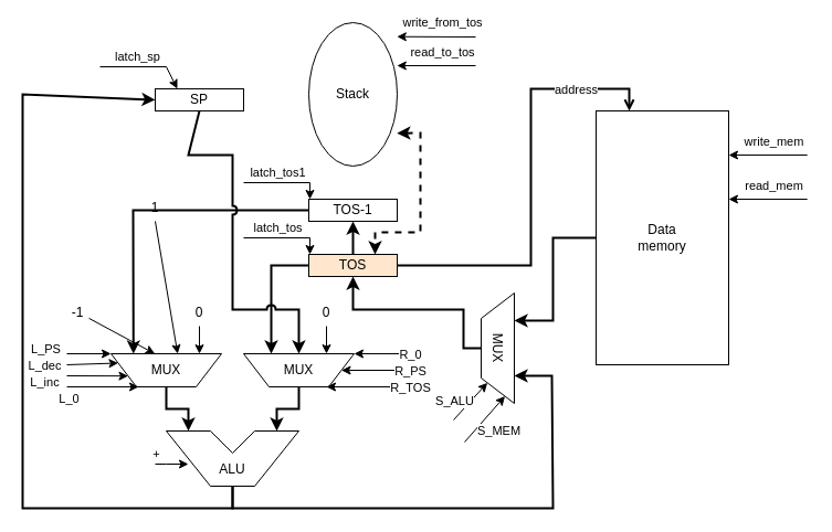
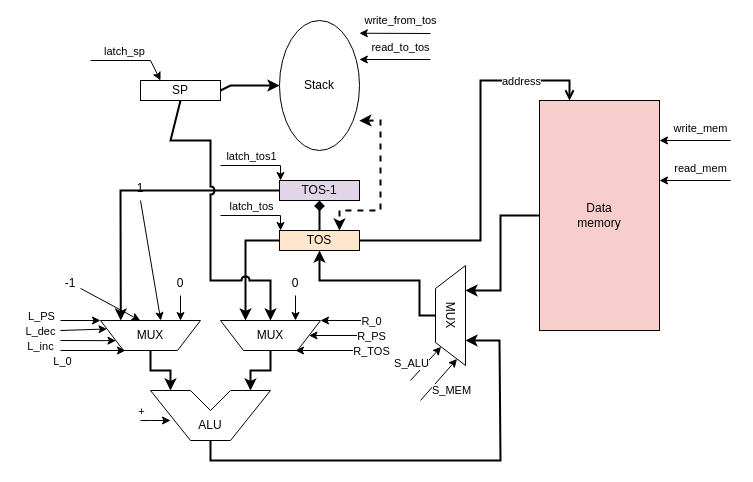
  <mxCell id="0" />
  <mxCell id="1" parent="0" />
  <mxCell id="2" value="MUX" style="verticalLabelPosition=middle;verticalAlign=middle;html=1;shape=trapezoid;perimeter=trapezoidPerimeter;whiteSpace=wrap;size=0.23;arcSize=10;flipV=1;labelPosition=center;align=center;rotation=90;" parent="1" vertex="1"><mxGeometry x="400" y="300" width="100" height="30" as="geometry" /></mxCell>
  <mxCell id="3" value="" style="endArrow=none;html=1;rounded=0;strokeWidth=1;" parent="1" edge="1"><mxGeometry width="50" height="50" relative="1" as="geometry"><mxPoint x="150" y="390" as="sourcePoint" /><mxPoint x="190" y="390" as="targetPoint" /></mxGeometry></mxCell>
  <mxCell id="4" value="" style="endArrow=none;html=1;rounded=0;strokeWidth=1;" parent="1" edge="1"><mxGeometry width="50" height="50" relative="1" as="geometry"><mxPoint x="230" y="390" as="sourcePoint" /><mxPoint x="270" y="390" as="targetPoint" /></mxGeometry></mxCell>
  <mxCell id="5" value="" style="endArrow=none;html=1;rounded=0;" parent="1" edge="1"><mxGeometry width="50" height="50" relative="1" as="geometry"><mxPoint x="190" y="440" as="sourcePoint" /><mxPoint x="230" y="440" as="targetPoint" /></mxGeometry></mxCell>
  <mxCell id="6" value="" style="endArrow=none;html=1;rounded=0;" parent="1" edge="1"><mxGeometry width="50" height="50" relative="1" as="geometry"><mxPoint x="150" y="390" as="sourcePoint" /><mxPoint x="190" y="440" as="targetPoint" /></mxGeometry></mxCell>
  <mxCell id="7" value="" style="endArrow=none;html=1;rounded=0;" parent="1" edge="1"><mxGeometry width="50" height="50" relative="1" as="geometry"><mxPoint x="230" y="440" as="sourcePoint" /><mxPoint x="270" y="390" as="targetPoint" /></mxGeometry></mxCell>
  <mxCell id="8" value="" style="endArrow=none;html=1;rounded=0;" parent="1" edge="1"><mxGeometry width="50" height="50" relative="1" as="geometry"><mxPoint x="190" y="390" as="sourcePoint" /><mxPoint x="210" y="410" as="targetPoint" /></mxGeometry></mxCell>
  <mxCell id="9" value="" style="endArrow=none;html=1;rounded=0;" parent="1" edge="1"><mxGeometry width="50" height="50" relative="1" as="geometry"><mxPoint x="230" y="390" as="sourcePoint" /><mxPoint x="210" y="410" as="targetPoint" /></mxGeometry></mxCell>
  <mxCell id="10" value="ALU" style="text;html=1;align=center;verticalAlign=middle;whiteSpace=wrap;rounded=0;" parent="1" vertex="1"><mxGeometry x="180" y="410" width="60" height="30" as="geometry" /></mxCell>
  <mxCell id="11" value="Stack" style="ellipse;whiteSpace=wrap;html=1;" parent="1" vertex="1"><mxGeometry x="279" y="20" width="80" height="130" as="geometry" /></mxCell>
  <mxCell id="12" value="TOS" style="rounded=0;whiteSpace=wrap;html=1;fillColor=#ffe6cc;" parent="1" vertex="1"><mxGeometry x="279" y="230" width="80" height="20" as="geometry" /></mxCell>
- <mxCell id="13" value="TOS-1" style="rounded=0;whiteSpace=wrap;html=1;" parent="1" vertex="1"><mxGeometry x="279" y="180" width="80" height="20" as="geometry" /></mxCell>
+ <mxCell id="13" value="TOS-1" style="rounded=0;whiteSpace=wrap;html=1;fillColor=#e1d5e7;" parent="1" vertex="1"><mxGeometry x="279" y="180" width="80" height="20" as="geometry" /></mxCell>
  <mxCell id="14" value="" style="endArrow=classic;html=1;rounded=0;exitX=0;exitY=0.5;exitDx=0;exitDy=0;entryX=0.25;entryY=0;entryDx=0;entryDy=0;strokeWidth=2;" parent="1" source="12" target="28" edge="1"><mxGeometry width="50" height="50" relative="1" as="geometry"><mxPoint x="269" y="340" as="sourcePoint" /><mxPoint x="250" y="320" as="targetPoint" /><Array as="points"><mxPoint x="245" y="240" /></Array></mxGeometry></mxCell>
  <mxCell id="15" value="" style="endArrow=classic;html=1;rounded=0;exitX=0.5;exitY=1;exitDx=0;exitDy=0;strokeWidth=2;" parent="1" source="22" edge="1"><mxGeometry width="50" height="50" relative="1" as="geometry"><mxPoint x="179" y="320" as="sourcePoint" /><mxPoint x="170" y="390" as="targetPoint" /><Array as="points"><mxPoint x="150" y="370" /><mxPoint x="170" y="370" /></Array></mxGeometry></mxCell>
  <mxCell id="16" value="" style="endArrow=classic;html=1;rounded=0;exitX=0.5;exitY=1;exitDx=0;exitDy=0;entryX=0.75;entryY=0;entryDx=0;entryDy=0;strokeWidth=2;" parent="1" source="10" target="2" edge="1"><mxGeometry width="50" height="50" relative="1" as="geometry"><mxPoint x="339" y="270" as="sourcePoint" /><mxPoint x="379" y="380" as="targetPoint" /><Array as="points"><mxPoint x="210" y="460" /><mxPoint x="500" y="460" /><mxPoint x="499" y="340" /></Array></mxGeometry></mxCell>
  <mxCell id="17" value="" style="endArrow=classic;html=1;rounded=0;exitX=0.5;exitY=1;exitDx=0;exitDy=0;entryX=0.5;entryY=1;entryDx=0;entryDy=0;strokeWidth=2;" parent="1" source="2" target="12" edge="1"><mxGeometry width="50" height="50" relative="1" as="geometry"><mxPoint x="349" y="280" as="sourcePoint" /><mxPoint x="389" y="390" as="targetPoint" /><Array as="points"><mxPoint x="419" y="315" /><mxPoint x="419" y="280" /><mxPoint x="319" y="280" /></Array></mxGeometry></mxCell>
  <mxCell id="18" value="" style="endArrow=classic;html=1;rounded=0;entryX=0.25;entryY=0;entryDx=0;entryDy=0;exitX=0;exitY=0.5;exitDx=0;exitDy=0;strokeWidth=2;" parent="1" source="19" target="2" edge="1"><mxGeometry width="50" height="50" relative="1" as="geometry"><mxPoint x="499" y="215" as="sourcePoint" /><mxPoint x="499" y="230" as="targetPoint" /><Array as="points"><mxPoint x="500" y="215" /><mxPoint x="500" y="290" /></Array></mxGeometry></mxCell>
- <mxCell id="19" value="Data&lt;div&gt;memory&lt;/div&gt;" style="rounded=0;whiteSpace=wrap;html=1;" parent="1" vertex="1"><mxGeometry x="539" y="100" width="120" height="230" as="geometry" /></mxCell>
+ <mxCell id="19" value="Data&lt;div&gt;memory&lt;/div&gt;" style="rounded=0;whiteSpace=wrap;html=1;fillColor=#f8cecc;" parent="1" vertex="1"><mxGeometry x="539" y="100" width="120" height="230" as="geometry" /></mxCell>
  <mxCell id="20" value="" style="endArrow=open;html=1;rounded=0;exitX=1;exitY=0.5;exitDx=0;exitDy=0;entryX=0.25;entryY=0;entryDx=0;entryDy=0;strokeWidth=2;" parent="1" source="12" target="19" edge="1"><mxGeometry width="50" height="50" relative="1" as="geometry"><mxPoint x="269" y="270" as="sourcePoint" /><mxPoint x="319" y="220" as="targetPoint" /><Array as="points"><mxPoint x="480" y="240" /><mxPoint x="480" y="80" /><mxPoint x="569" y="80" /></Array></mxGeometry></mxCell>
  <mxCell id="21" value="address" style="edgeLabel;html=1;align=center;verticalAlign=middle;resizable=0;points=[];" parent="20" vertex="1" connectable="0"><mxGeometry x="0.407" relative="1" as="geometry"><mxPoint x="40" y="-7" as="offset" /></mxGeometry></mxCell>
  <mxCell id="22" value="MUX" style="verticalLabelPosition=middle;verticalAlign=middle;html=1;shape=trapezoid;perimeter=trapezoidPerimeter;whiteSpace=wrap;size=0.23;arcSize=10;flipV=1;labelPosition=center;align=center;rotation=0;" parent="1" vertex="1"><mxGeometry x="100" y="320" width="100" height="30" as="geometry" /></mxCell>
  <mxCell id="23" value="" style="endArrow=classic;html=1;rounded=0;exitX=0;exitY=0.5;exitDx=0;exitDy=0;entryX=0.203;entryY=0.998;entryDx=0;entryDy=0;entryPerimeter=0;strokeWidth=2;" parent="1" source="13" target="22" edge="1"><mxGeometry width="50" height="50" relative="1" as="geometry"><mxPoint x="189" y="310" as="sourcePoint" /><mxPoint x="289" y="370" as="targetPoint" /><Array as="points"><mxPoint x="120" y="190" /></Array></mxGeometry></mxCell>
  <mxCell id="24" value="" style="endArrow=classic;html=1;rounded=0;entryX=0.8;entryY=0.998;entryDx=0;entryDy=0;exitX=0.5;exitY=1;exitDx=0;exitDy=0;entryPerimeter=0;" parent="1" source="25" target="22" edge="1"><mxGeometry width="50" height="50" relative="1" as="geometry"><mxPoint x="154" y="240" as="sourcePoint" /><mxPoint x="214" y="280" as="targetPoint" /><Array as="points" /></mxGeometry></mxCell>
  <mxCell id="25" value="0" style="text;html=1;align=center;verticalAlign=middle;whiteSpace=wrap;rounded=0;" parent="1" vertex="1"><mxGeometry x="170" y="270" width="20" height="25" as="geometry" /></mxCell>
  <mxCell id="26" value="" style="endArrow=classic;html=1;rounded=0;entryX=0.603;entryY=0.998;entryDx=0;entryDy=0;exitX=0.5;exitY=1;exitDx=0;exitDy=0;entryPerimeter=0;" parent="1" source="27" target="22" edge="1"><mxGeometry width="50" height="50" relative="1" as="geometry"><mxPoint x="164" y="245" as="sourcePoint" /><mxPoint x="164" y="280" as="targetPoint" /><Array as="points" /></mxGeometry></mxCell>
  <mxCell id="27" value="1" style="text;html=1;align=center;verticalAlign=middle;whiteSpace=wrap;rounded=0;" parent="1" vertex="1"><mxGeometry x="130" y="175" width="20" height="25" as="geometry" /></mxCell>
  <mxCell id="28" value="MUX" style="verticalLabelPosition=middle;verticalAlign=middle;html=1;shape=trapezoid;perimeter=trapezoidPerimeter;whiteSpace=wrap;size=0.23;arcSize=10;flipV=1;labelPosition=center;align=center;rotation=0;" parent="1" vertex="1"><mxGeometry x="220" y="320" width="100" height="30" as="geometry" /></mxCell>
  <mxCell id="29" value="" style="endArrow=classic;html=1;rounded=0;entryX=0.75;entryY=0;entryDx=0;entryDy=0;exitX=0.5;exitY=1;exitDx=0;exitDy=0;" parent="1" source="30" target="28" edge="1"><mxGeometry width="50" height="50" relative="1" as="geometry"><mxPoint x="285" y="295" as="sourcePoint" /><mxPoint x="285" y="320" as="targetPoint" /><Array as="points" /></mxGeometry></mxCell>
  <mxCell id="30" value="0" style="text;html=1;align=center;verticalAlign=middle;whiteSpace=wrap;rounded=0;" parent="1" vertex="1"><mxGeometry x="290" y="270" width="10" height="25" as="geometry" /></mxCell>
  <mxCell id="31" value="" style="endArrow=classic;html=1;rounded=0;exitX=0.5;exitY=1;exitDx=0;exitDy=0;strokeWidth=2;" parent="1" source="28" edge="1"><mxGeometry width="50" height="50" relative="1" as="geometry"><mxPoint x="160" y="360" as="sourcePoint" /><mxPoint x="250" y="390" as="targetPoint" /><Array as="points"><mxPoint x="270" y="370" /><mxPoint x="250" y="370" /></Array></mxGeometry></mxCell>
  <mxCell id="32" value="SP" style="rounded=0;whiteSpace=wrap;html=1;" parent="1" vertex="1"><mxGeometry x="140" y="80" width="80" height="20" as="geometry" /></mxCell>
- <mxCell id="33" value="" style="endArrow=classic;html=1;rounded=0;exitX=0.5;exitY=1;exitDx=0;exitDy=0;entryX=0;entryY=0.5;entryDx=0;entryDy=0;strokeWidth=2;" parent="1" source="10" target="32" edge="1"><mxGeometry width="50" height="50" relative="1" as="geometry"><mxPoint x="340" y="320" as="sourcePoint" /><mxPoint x="390" y="270" as="targetPoint" /><Array as="points"><mxPoint x="210" y="460" /><mxPoint x="20" y="460" /><mxPoint x="20" y="85" /></Array></mxGeometry></mxCell>
- <mxCell id="34" value="" style="endArrow=classic;html=1;rounded=0;entryX=0.5;entryY=1;entryDx=0;entryDy=0;exitX=0.5;exitY=0;exitDx=0;exitDy=0;strokeWidth=2;" parent="1" source="12" target="13" edge="1"><mxGeometry width="50" height="50" relative="1" as="geometry"><mxPoint x="305" y="305" as="sourcePoint" /><mxPoint x="305" y="330" as="targetPoint" /><Array as="points" /></mxGeometry></mxCell>
+ <mxCell id="34" value="" style="endArrow=diamond;html=1;rounded=0;entryX=0.5;entryY=1;entryDx=0;entryDy=0;exitX=0.5;exitY=0;exitDx=0;exitDy=0;strokeWidth=2;" parent="1" source="12" target="13" edge="1"><mxGeometry width="50" height="50" relative="1" as="geometry"><mxPoint x="305" y="305" as="sourcePoint" /><mxPoint x="305" y="330" as="targetPoint" /><Array as="points" /></mxGeometry></mxCell>
  <mxCell id="35" value="" style="endArrow=classic;html=1;rounded=0;exitX=0.998;exitY=0.771;exitDx=0;exitDy=0;entryX=0.75;entryY=0;entryDx=0;entryDy=0;exitPerimeter=0;jumpStyle=arc;startArrow=classic;startFill=1;strokeWidth=2;dashed=1;" parent="1" source="11" target="12" edge="1"><mxGeometry width="50" height="50" relative="1" as="geometry"><mxPoint x="340" y="220" as="sourcePoint" /><mxPoint x="390" y="170" as="targetPoint" /><Array as="points"><mxPoint x="380" y="120" /><mxPoint x="380" y="210" /><mxPoint x="339" y="210" /></Array></mxGeometry></mxCell>
+ <mxCell id="36" value="" style="endArrow=classic;html=1;jumpStyle=arc;exitX=1;exitY=0.5;exitDx=0;exitDy=0;entryX=0;entryY=0.5;entryDx=0;entryDy=0;rounded=0;strokeWidth=2;" parent="1" source="32" target="11" edge="1"><mxGeometry width="50" height="50" relative="1" as="geometry"><mxPoint x="240" y="250" as="sourcePoint" /><mxPoint x="290" y="200" as="targetPoint" /><Array as="points"><mxPoint x="230" y="85" /></Array></mxGeometry></mxCell>
  <mxCell id="37" value="" style="endArrow=classic;html=1;rounded=0;jumpStyle=arc;exitX=0.5;exitY=1;exitDx=0;exitDy=0;entryX=0.5;entryY=0;entryDx=0;entryDy=0;strokeWidth=2;" parent="1" source="32" target="28" edge="1"><mxGeometry width="50" height="50" relative="1" as="geometry"><mxPoint x="230" y="280" as="sourcePoint" /><mxPoint x="280" y="230" as="targetPoint" /><Array as="points"><mxPoint x="170" y="140" /><mxPoint x="210" y="140" /><mxPoint x="210" y="280" /><mxPoint x="270" y="280" /></Array></mxGeometry></mxCell>
  <mxCell id="38" value="" style="endArrow=classic;html=1;rounded=0;entryX=0.397;entryY=0.998;entryDx=0;entryDy=0;entryPerimeter=0;" parent="1" source="39" target="22" edge="1"><mxGeometry width="50" height="50" relative="1" as="geometry"><mxPoint x="140" y="300" as="sourcePoint" /><mxPoint x="170.3" y="330.06" as="targetPoint" /><Array as="points" /></mxGeometry></mxCell>
  <mxCell id="39" value="-1" style="text;html=1;align=center;verticalAlign=middle;whiteSpace=wrap;rounded=0;" parent="1" vertex="1"><mxGeometry x="60" y="270" width="20" height="25" as="geometry" /></mxCell>
  <mxCell id="40" value="" style="endArrow=classic;html=1;rounded=0;strokeWidth=1;entryX=0.75;entryY=1;entryDx=0;entryDy=0;" edge="1" parent="1" target="28"><mxGeometry relative="1" as="geometry"><mxPoint x="360" y="350" as="sourcePoint" /><mxPoint x="410" y="310" as="targetPoint" /></mxGeometry></mxCell>
  <mxCell id="41" value="R_TOS" style="edgeLabel;resizable=0;html=1;align=center;verticalAlign=middle;" connectable="0" vertex="1" parent="40"><mxGeometry relative="1" as="geometry"><mxPoint x="43" as="offset" /></mxGeometry></mxCell>
  <mxCell id="42" value="" style="endArrow=classic;html=1;rounded=0;strokeWidth=1;entryX=1;entryY=0.5;entryDx=0;entryDy=0;" edge="1" parent="1" target="28"><mxGeometry relative="1" as="geometry"><mxPoint x="370" y="335" as="sourcePoint" /><mxPoint x="311.301" y="354.39" as="targetPoint" /></mxGeometry></mxCell>
  <mxCell id="43" value="R_PS" style="edgeLabel;resizable=0;html=1;align=center;verticalAlign=middle;" connectable="0" vertex="1" parent="42"><mxGeometry relative="1" as="geometry"><mxPoint x="31" as="offset" /></mxGeometry></mxCell>
  <mxCell id="44" value="" style="endArrow=classic;html=1;rounded=0;strokeWidth=1;entryX=1;entryY=0;entryDx=0;entryDy=0;" edge="1" parent="1" target="28"><mxGeometry relative="1" as="geometry"><mxPoint x="380" y="320" as="sourcePoint" /><mxPoint x="321.301" y="364.39" as="targetPoint" /></mxGeometry></mxCell>
  <mxCell id="45" value="R_0" style="edgeLabel;resizable=0;html=1;align=center;verticalAlign=middle;" connectable="0" vertex="1" parent="44"><mxGeometry relative="1" as="geometry"><mxPoint x="20" as="offset" /></mxGeometry></mxCell>
  <mxCell id="46" value="" style="endArrow=classic;html=1;rounded=0;strokeWidth=1;entryX=0;entryY=0.75;entryDx=0;entryDy=0;" edge="1" parent="1" target="22"><mxGeometry relative="1" as="geometry"><mxPoint x="60" y="340" as="sourcePoint" /><mxPoint x="-10" y="349.52" as="targetPoint" /></mxGeometry></mxCell>
  <mxCell id="47" value="L_inc" style="edgeLabel;resizable=0;html=1;align=center;verticalAlign=middle;" connectable="0" vertex="1" parent="46"><mxGeometry relative="1" as="geometry"><mxPoint x="-48" y="5" as="offset" /></mxGeometry></mxCell>
  <mxCell id="48" value="" style="endArrow=classic;html=1;rounded=0;strokeWidth=1;entryX=0;entryY=0.25;entryDx=0;entryDy=0;" edge="1" parent="1" target="22"><mxGeometry relative="1" as="geometry"><mxPoint x="60" y="330" as="sourcePoint" /><mxPoint x="3.5" y="334.52" as="targetPoint" /></mxGeometry></mxCell>
  <mxCell id="49" value="L_dec" style="edgeLabel;resizable=0;html=1;align=center;verticalAlign=middle;" connectable="0" vertex="1" parent="48"><mxGeometry relative="1" as="geometry"><mxPoint x="-43" y="1" as="offset" /></mxGeometry></mxCell>
  <mxCell id="50" value="" style="endArrow=classic;html=1;rounded=0;strokeWidth=1;entryX=0;entryY=0;entryDx=0;entryDy=0;" edge="1" parent="1" target="22"><mxGeometry relative="1" as="geometry"><mxPoint x="60" y="320" as="sourcePoint" /><mxPoint x="15" y="319.52" as="targetPoint" /></mxGeometry></mxCell>
  <mxCell id="51" value="L_PS" style="edgeLabel;resizable=0;html=1;align=center;verticalAlign=middle;" connectable="0" vertex="1" parent="50"><mxGeometry relative="1" as="geometry"><mxPoint x="-40" y="-5" as="offset" /></mxGeometry></mxCell>
  <mxCell id="52" value="" style="endArrow=classic;html=1;rounded=0;strokeWidth=1;entryX=0.25;entryY=1;entryDx=0;entryDy=0;" edge="1" parent="1" target="22"><mxGeometry relative="1" as="geometry"><mxPoint x="60" y="350" as="sourcePoint" /><mxPoint x="120" y="360" as="targetPoint" /></mxGeometry></mxCell>
  <mxCell id="53" value="L_0" style="edgeLabel;resizable=0;html=1;align=center;verticalAlign=middle;" connectable="0" vertex="1" parent="52"><mxGeometry relative="1" as="geometry"><mxPoint x="-32" y="10" as="offset" /></mxGeometry></mxCell>
  <mxCell id="54" value="" style="endArrow=classic;html=1;rounded=0;strokeWidth=1;entryX=1;entryY=1;entryDx=0;entryDy=0;" edge="1" parent="1" target="2"><mxGeometry relative="1" as="geometry"><mxPoint x="410" y="380" as="sourcePoint" /><mxPoint x="480" y="300" as="targetPoint" /></mxGeometry></mxCell>
  <mxCell id="55" value="S_ALU" style="edgeLabel;resizable=0;html=1;align=center;verticalAlign=middle;" connectable="0" vertex="1" parent="54"><mxGeometry relative="1" as="geometry"><mxPoint x="-15" as="offset" /></mxGeometry></mxCell>
  <mxCell id="56" value="" style="endArrow=classic;html=1;rounded=0;strokeWidth=1;entryX=1;entryY=0.25;entryDx=0;entryDy=0;" edge="1" parent="1" target="2"><mxGeometry relative="1" as="geometry"><mxPoint x="420" y="400" as="sourcePoint" /><mxPoint x="480" y="300" as="targetPoint" /></mxGeometry></mxCell>
  <mxCell id="57" value="S_MEM" style="edgeLabel;resizable=0;html=1;align=center;verticalAlign=middle;" connectable="0" vertex="1" parent="56"><mxGeometry relative="1" as="geometry"><mxPoint x="12" y="11" as="offset" /></mxGeometry></mxCell>
  <mxCell id="58" value="" style="endArrow=classic;html=1;rounded=0;strokeWidth=1;entryX=0.25;entryY=0;entryDx=0;entryDy=0;" edge="1" parent="1" target="32"><mxGeometry relative="1" as="geometry"><mxPoint x="90" y="60" as="sourcePoint" /><mxPoint x="370" y="200" as="targetPoint" /><Array as="points"><mxPoint x="150" y="60" /></Array></mxGeometry></mxCell>
  <mxCell id="59" value="latch_sp" style="edgeLabel;resizable=0;html=1;align=center;verticalAlign=middle;" connectable="0" vertex="1" parent="58"><mxGeometry relative="1" as="geometry"><mxPoint x="-8" y="-10" as="offset" /></mxGeometry></mxCell>
  <mxCell id="60" value="" style="endArrow=classic;html=1;rounded=0;strokeWidth=1;entryX=0.25;entryY=0;entryDx=0;entryDy=0;" edge="1" parent="1"><mxGeometry relative="1" as="geometry"><mxPoint x="220" y="165" as="sourcePoint" /><mxPoint x="280" y="180" as="targetPoint" /><Array as="points"><mxPoint x="280" y="165" /></Array></mxGeometry></mxCell>
  <mxCell id="61" value="latch_tos1" style="edgeLabel;resizable=0;html=1;align=center;verticalAlign=middle;" connectable="0" vertex="1" parent="60"><mxGeometry relative="1" as="geometry"><mxPoint x="-8" y="-10" as="offset" /></mxGeometry></mxCell>
  <mxCell id="62" value="" style="endArrow=classic;html=1;rounded=0;strokeWidth=1;entryX=0.25;entryY=0;entryDx=0;entryDy=0;" edge="1" parent="1"><mxGeometry relative="1" as="geometry"><mxPoint x="220" y="215" as="sourcePoint" /><mxPoint x="280" y="230" as="targetPoint" /><Array as="points"><mxPoint x="280" y="215" /></Array></mxGeometry></mxCell>
  <mxCell id="63" value="latch_tos" style="edgeLabel;resizable=0;html=1;align=center;verticalAlign=middle;" connectable="0" vertex="1" parent="62"><mxGeometry relative="1" as="geometry"><mxPoint x="-8" y="-10" as="offset" /></mxGeometry></mxCell>
  <mxCell id="64" value="" style="endArrow=classic;html=1;rounded=0;strokeWidth=1;entryX=0.998;entryY=0.098;entryDx=0;entryDy=0;entryPerimeter=0;" edge="1" parent="1" target="11"><mxGeometry relative="1" as="geometry"><mxPoint x="430" y="33" as="sourcePoint" /><mxPoint x="380" y="30" as="targetPoint" /></mxGeometry></mxCell>
  <mxCell id="65" value="write_from_tos" style="edgeLabel;resizable=0;html=1;align=center;verticalAlign=middle;" connectable="0" vertex="1" parent="64"><mxGeometry relative="1" as="geometry"><mxPoint x="5" y="-13" as="offset" /></mxGeometry></mxCell>
  <mxCell id="66" value="" style="endArrow=classic;html=1;rounded=0;strokeWidth=1;entryX=0.998;entryY=0.3;entryDx=0;entryDy=0;entryPerimeter=0;" edge="1" parent="1" target="11"><mxGeometry relative="1" as="geometry"><mxPoint x="430" y="59" as="sourcePoint" /><mxPoint x="368.84" y="42.74" as="targetPoint" /></mxGeometry></mxCell>
  <mxCell id="67" value="read_to_tos" style="edgeLabel;resizable=0;html=1;align=center;verticalAlign=middle;" connectable="0" vertex="1" parent="66"><mxGeometry relative="1" as="geometry"><mxPoint x="5" y="-13" as="offset" /></mxGeometry></mxCell>
  <mxCell id="68" value="" style="endArrow=classic;html=1;rounded=0;strokeWidth=1;entryX=0.998;entryY=0.3;entryDx=0;entryDy=0;entryPerimeter=0;" edge="1" parent="1"><mxGeometry relative="1" as="geometry"><mxPoint x="730.16" y="140" as="sourcePoint" /><mxPoint x="659" y="140" as="targetPoint" /></mxGeometry></mxCell>
  <mxCell id="69" value="write_mem" style="edgeLabel;resizable=0;html=1;align=center;verticalAlign=middle;" connectable="0" vertex="1" parent="68"><mxGeometry relative="1" as="geometry"><mxPoint x="5" y="-13" as="offset" /></mxGeometry></mxCell>
  <mxCell id="70" value="" style="endArrow=classic;html=1;rounded=0;strokeWidth=1;entryX=0.998;entryY=0.3;entryDx=0;entryDy=0;entryPerimeter=0;" edge="1" parent="1"><mxGeometry relative="1" as="geometry"><mxPoint x="730.16" y="180" as="sourcePoint" /><mxPoint x="659" y="180" as="targetPoint" /></mxGeometry></mxCell>
  <mxCell id="71" value="read_mem" style="edgeLabel;resizable=0;html=1;align=center;verticalAlign=middle;" connectable="0" vertex="1" parent="70"><mxGeometry relative="1" as="geometry"><mxPoint x="5" y="-13" as="offset" /></mxGeometry></mxCell>
  <mxCell id="72" value="" style="endArrow=classic;html=1;rounded=0;strokeWidth=1;" edge="1" parent="1"><mxGeometry relative="1" as="geometry"><mxPoint x="140" y="420" as="sourcePoint" /><mxPoint x="170" y="420" as="targetPoint" /><Array as="points"><mxPoint x="150" y="420" /></Array></mxGeometry></mxCell>
  <mxCell id="73" value="+" style="edgeLabel;resizable=0;html=1;align=center;verticalAlign=middle;" connectable="0" vertex="1" parent="72"><mxGeometry relative="1" as="geometry"><mxPoint x="-15" y="-10" as="offset" /></mxGeometry></mxCell>
